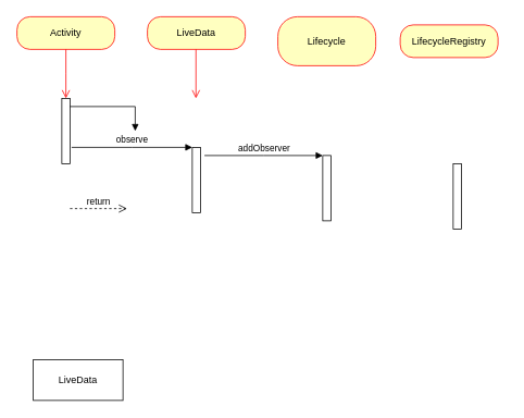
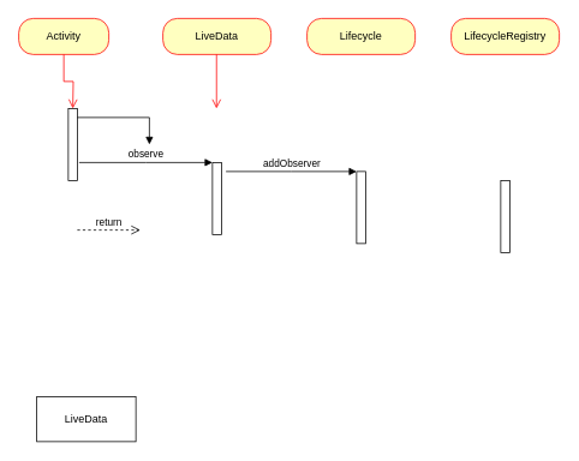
  <mxCell id="0" />
  <mxCell id="1" parent="0" />
- <mxCell id="2" value="Activity" style="rounded=1;whiteSpace=wrap;html=1;arcSize=40;fontColor=#000000;fillColor=#ffffc0;strokeColor=#ff0000;" vertex="1" parent="1"><mxGeometry x="20" y="20" width="120" height="40" as="geometry" /></mxCell>
+ <mxCell id="2" value="Activity" style="rounded=1;whiteSpace=wrap;html=1;arcSize=40;fontColor=#000000;fillColor=#ffffc0;strokeColor=#ff0000;" vertex="1" parent="1"><mxGeometry x="20" y="20" width="100" height="40" as="geometry" /></mxCell>
  <mxCell id="3" value="" style="edgeStyle=orthogonalEdgeStyle;html=1;verticalAlign=bottom;endArrow=open;endSize=8;strokeColor=#ff0000;rounded=0;" edge="1" source="2" parent="1"><mxGeometry relative="1" as="geometry"><mxPoint x="80" y="120" as="targetPoint" /></mxGeometry></mxCell>
  <mxCell id="4" value="LiveData" style="rounded=1;whiteSpace=wrap;html=1;arcSize=40;fontColor=#000000;fillColor=#ffffc0;strokeColor=#ff0000;" vertex="1" parent="1"><mxGeometry x="180" y="20" width="120" height="40" as="geometry" /></mxCell>
- <mxCell id="5" value="Lifecycle" style="rounded=1;whiteSpace=wrap;html=1;arcSize=40;fontColor=#000000;fillColor=#ffffc0;strokeColor=#ff0000;" vertex="1" parent="1"><mxGeometry x="340" y="20" width="120" height="60" as="geometry" /></mxCell>
+ <mxCell id="5" value="Lifecycle" style="rounded=1;whiteSpace=wrap;html=1;arcSize=40;fontColor=#000000;fillColor=#ffffc0;strokeColor=#ff0000;" vertex="1" parent="1"><mxGeometry x="340" y="20" width="120" height="40" as="geometry" /></mxCell>
  <mxCell id="6" value="" style="html=1;points=[];perimeter=orthogonalPerimeter;outlineConnect=0;targetShapes=umlLifeline;portConstraint=eastwest;newEdgeStyle={&quot;edgeStyle&quot;:&quot;elbowEdgeStyle&quot;,&quot;elbow&quot;:&quot;vertical&quot;,&quot;curved&quot;:0,&quot;rounded&quot;:0};" vertex="1" parent="1"><mxGeometry x="75" y="120" width="10" height="80" as="geometry" /></mxCell>
  <mxCell id="7" value="" style="html=1;verticalAlign=bottom;endArrow=none;edgeStyle=elbowEdgeStyle;elbow=vertical;curved=0;rounded=0;strokeColor=default;startArrow=block;startFill=1;endFill=0;" edge="1" parent="1"><mxGeometry relative="1" as="geometry"><mxPoint x="235" y="180" as="sourcePoint" /><mxPoint x="87" y="180" as="targetPoint" /></mxGeometry></mxCell>
  <mxCell id="8" value="observe" style="edgeLabel;html=1;align=center;verticalAlign=middle;resizable=0;points=[];" vertex="1" connectable="0" parent="7"><mxGeometry x="0.234" y="3" relative="1" as="geometry"><mxPoint x="16" y="-13" as="offset" /></mxGeometry></mxCell>
  <mxCell id="9" value="return" style="html=1;verticalAlign=bottom;endArrow=open;dashed=1;endSize=8;edgeStyle=elbowEdgeStyle;elbow=vertical;curved=0;rounded=0;" edge="1" parent="1"><mxGeometry relative="1" as="geometry"><mxPoint x="155" y="255" as="targetPoint" /><mxPoint x="85" y="255" as="sourcePoint" /></mxGeometry></mxCell>
  <mxCell id="10" value="" style="html=1;points=[];perimeter=orthogonalPerimeter;outlineConnect=0;targetShapes=umlLifeline;portConstraint=eastwest;newEdgeStyle={&quot;edgeStyle&quot;:&quot;elbowEdgeStyle&quot;,&quot;elbow&quot;:&quot;vertical&quot;,&quot;curved&quot;:0,&quot;rounded&quot;:0};" vertex="1" parent="1"><mxGeometry x="235" y="180" width="10" height="80" as="geometry" /></mxCell>
  <mxCell id="11" value="" style="edgeStyle=orthogonalEdgeStyle;html=1;verticalAlign=bottom;endArrow=open;endSize=8;strokeColor=#ff0000;rounded=0;" edge="1" parent="1"><mxGeometry relative="1" as="geometry"><mxPoint x="239.5" y="120" as="targetPoint" /><mxPoint x="239.5" y="60" as="sourcePoint" /></mxGeometry></mxCell>
  <mxCell id="12" value="" style="html=1;points=[];perimeter=orthogonalPerimeter;outlineConnect=0;targetShapes=umlLifeline;portConstraint=eastwest;newEdgeStyle={&quot;edgeStyle&quot;:&quot;elbowEdgeStyle&quot;,&quot;elbow&quot;:&quot;vertical&quot;,&quot;curved&quot;:0,&quot;rounded&quot;:0};" vertex="1" parent="1"><mxGeometry x="395" y="190" width="10" height="80" as="geometry" /></mxCell>
  <mxCell id="13" value="" style="html=1;verticalAlign=bottom;endArrow=none;edgeStyle=elbowEdgeStyle;elbow=vertical;curved=0;rounded=0;strokeColor=default;startArrow=block;startFill=1;endFill=0;" edge="1" parent="1"><mxGeometry relative="1" as="geometry"><mxPoint x="395" y="190" as="sourcePoint" /><mxPoint x="250" y="190" as="targetPoint" /></mxGeometry></mxCell>
  <mxCell id="14" value="addObserver" style="edgeLabel;html=1;align=center;verticalAlign=middle;resizable=0;points=[];" vertex="1" connectable="0" parent="13"><mxGeometry x="0.234" y="3" relative="1" as="geometry"><mxPoint x="16" y="-13" as="offset" /></mxGeometry></mxCell>
- <mxCell id="15" value="LifecycleRegistry" style="rounded=1;whiteSpace=wrap;html=1;arcSize=40;fontColor=#000000;fillColor=#ffffc0;strokeColor=#ff0000;" vertex="1" parent="1"><mxGeometry x="490" y="30" width="120" height="40" as="geometry" /></mxCell>
+ <mxCell id="15" value="LifecycleRegistry" style="rounded=1;whiteSpace=wrap;html=1;arcSize=40;fontColor=#000000;fillColor=#ffffc0;strokeColor=#ff0000;" vertex="1" parent="1"><mxGeometry x="500" y="20" width="120" height="40" as="geometry" /></mxCell>
  <mxCell id="16" value="" style="html=1;points=[];perimeter=orthogonalPerimeter;outlineConnect=0;targetShapes=umlLifeline;portConstraint=eastwest;newEdgeStyle={&quot;edgeStyle&quot;:&quot;elbowEdgeStyle&quot;,&quot;elbow&quot;:&quot;vertical&quot;,&quot;curved&quot;:0,&quot;rounded&quot;:0};" vertex="1" parent="1"><mxGeometry x="555" y="200" width="10" height="80" as="geometry" /></mxCell>
  <mxCell id="17" value="LiveData" style="html=1;whiteSpace=wrap;" vertex="1" parent="1"><mxGeometry x="40" y="440" width="110" height="50" as="geometry" /></mxCell>
  <mxCell id="18" value="" style="html=1;verticalAlign=bottom;endArrow=block;edgeStyle=elbowEdgeStyle;elbow=vertical;curved=0;rounded=0;" edge="1" parent="1"><mxGeometry y="-20" width="80" relative="1" as="geometry"><mxPoint x="85" y="130" as="sourcePoint" /><mxPoint x="165" y="160" as="targetPoint" /><Array as="points"><mxPoint x="130" y="130" /></Array><mxPoint as="offset" /></mxGeometry></mxCell>
